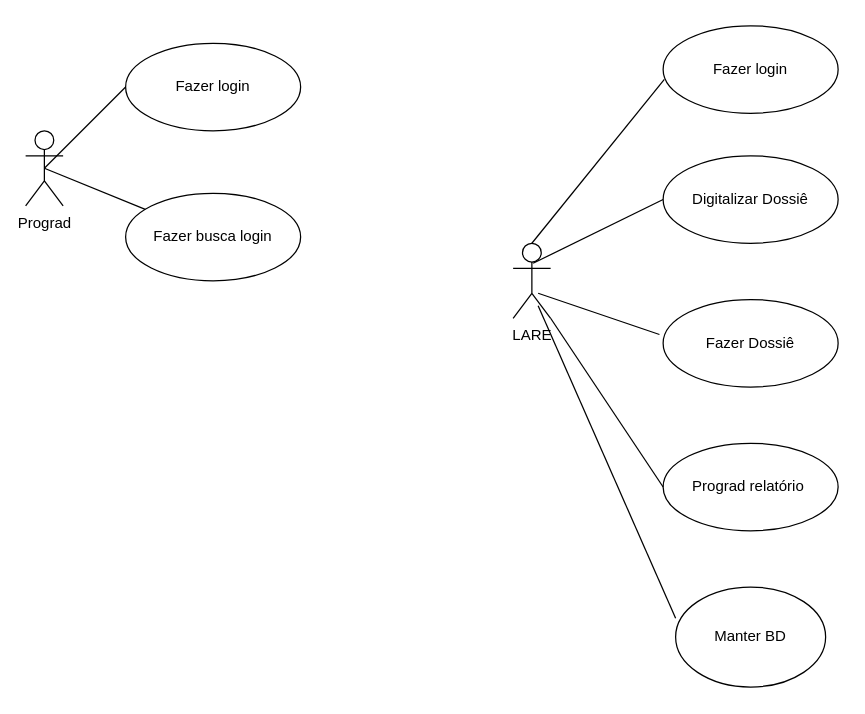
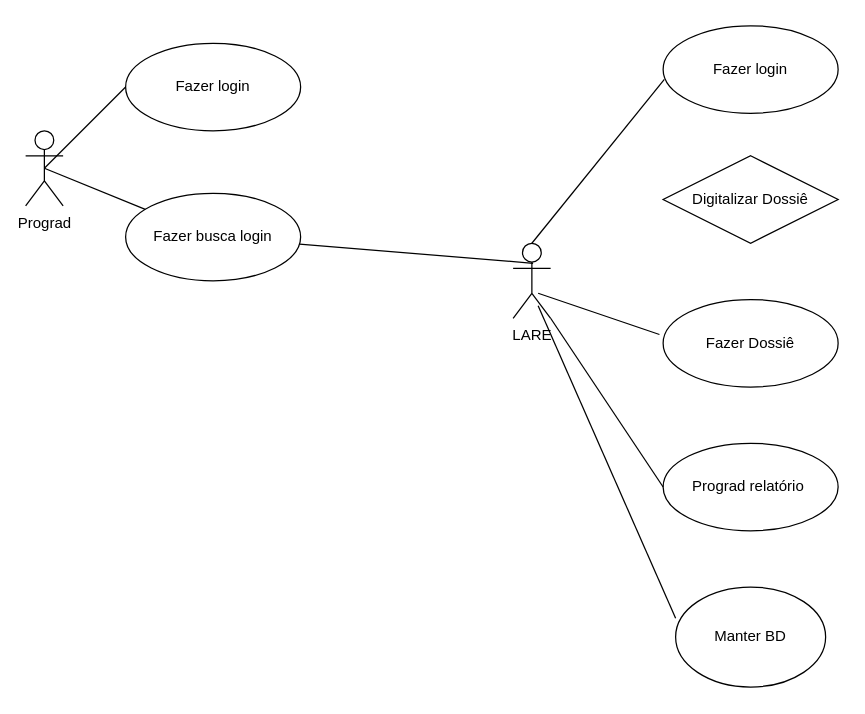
  <mxCell id="0" />
  <mxCell id="1" parent="0" />
  <mxCell id="2" value="Prograd" style="shape=umlActor;verticalLabelPosition=bottom;labelBackgroundColor=#ffffff;verticalAlign=top;html=1;" parent="1" vertex="1"><mxGeometry x="20" y="104" width="30" height="60" as="geometry" /></mxCell>
  <mxCell id="3" value="Fazer login" style="ellipse;whiteSpace=wrap;html=1;" parent="1" vertex="1"><mxGeometry x="100" y="34" width="140" height="70" as="geometry" /></mxCell>
  <mxCell id="4" value="Fazer busca login" style="ellipse;whiteSpace=wrap;html=1;" parent="1" vertex="1"><mxGeometry x="100" y="154" width="140" height="70" as="geometry" /></mxCell>
  <mxCell id="5" value="" style="edgeStyle=none;html=1;endArrow=none;verticalAlign=bottom;exitX=0.5;exitY=0.5;exitDx=0;exitDy=0;exitPerimeter=0;" parent="1" source="2" target="4" edge="1"><mxGeometry width="160" relative="1" as="geometry"><mxPoint x="10" y="484" as="sourcePoint" /><mxPoint x="170" y="484" as="targetPoint" /></mxGeometry></mxCell>
  <mxCell id="6" value="" style="edgeStyle=none;html=1;endArrow=none;verticalAlign=bottom;exitX=0.5;exitY=0.5;exitDx=0;exitDy=0;exitPerimeter=0;entryX=0;entryY=0.5;entryDx=0;entryDy=0;" parent="1" source="2" target="3" edge="1"><mxGeometry width="160" relative="1" as="geometry"><mxPoint x="10" y="484" as="sourcePoint" /><mxPoint x="170" y="484" as="targetPoint" /></mxGeometry></mxCell>
  <mxCell id="7" value="LARE" style="shape=umlActor;html=1;verticalLabelPosition=bottom;verticalAlign=top;align=center;" parent="1" vertex="1"><mxGeometry x="410" y="194" width="30" height="60" as="geometry" /></mxCell>
  <mxCell id="8" value="Fazer login" style="ellipse;whiteSpace=wrap;html=1;" parent="1" vertex="1"><mxGeometry x="530" y="20" width="140" height="70" as="geometry" /></mxCell>
- <mxCell id="9" value="Digitalizar Dossiê" style="ellipse;whiteSpace=wrap;html=1;" parent="1" vertex="1"><mxGeometry x="530" y="124" width="140" height="70" as="geometry" /></mxCell>
+ <mxCell id="9" value="Digitalizar Dossiê" style="rhombus;whiteSpace=wrap;html=1;" parent="1" vertex="1"><mxGeometry x="530" y="124" width="140" height="70" as="geometry" /></mxCell>
  <mxCell id="10" value="Fazer Dossiê" style="ellipse;whiteSpace=wrap;html=1;" parent="1" vertex="1"><mxGeometry x="530" y="239" width="140" height="70" as="geometry" /></mxCell>
  <mxCell id="11" value="Prograd relatório&amp;nbsp;" style="ellipse;whiteSpace=wrap;html=1;" parent="1" vertex="1"><mxGeometry x="530" y="354" width="140" height="70" as="geometry" /></mxCell>
  <mxCell id="12" value="" style="edgeStyle=none;html=1;endArrow=none;verticalAlign=bottom;exitX=1;exitY=1;exitDx=0;exitDy=0;exitPerimeter=0;entryX=0;entryY=0.5;entryDx=0;entryDy=0;" parent="1" source="7" target="11" edge="1"><mxGeometry width="160" relative="1" as="geometry"><mxPoint x="10" y="484" as="sourcePoint" /><mxPoint x="170" y="484" as="targetPoint" /></mxGeometry></mxCell>
  <mxCell id="13" value="" style="edgeStyle=none;html=1;endArrow=none;verticalAlign=bottom;entryX=-0.021;entryY=0.4;entryDx=0;entryDy=0;entryPerimeter=0;" parent="1" target="10" edge="1"><mxGeometry width="160" relative="1" as="geometry"><mxPoint x="430" y="234" as="sourcePoint" /><mxPoint x="170" y="484" as="targetPoint" /></mxGeometry></mxCell>
- <mxCell id="14" value="" style="edgeStyle=none;html=1;endArrow=none;verticalAlign=bottom;exitX=0.533;exitY=0.267;exitDx=0;exitDy=0;exitPerimeter=0;entryX=0;entryY=0.5;entryDx=0;entryDy=0;" parent="1" source="7" target="9" edge="1"><mxGeometry width="160" relative="1" as="geometry"><mxPoint x="10" y="484" as="sourcePoint" /><mxPoint x="170" y="484" as="targetPoint" /></mxGeometry></mxCell>
+ <mxCell id="14" value="" style="edgeStyle=none;html=1;endArrow=none;verticalAlign=bottom;exitX=0.533;exitY=0.267;exitDx=0;exitDy=0;exitPerimeter=0;" parent="1" source="7" target="4" edge="1"><mxGeometry width="160" relative="1" as="geometry"><mxPoint x="10" y="484" as="sourcePoint" /><mxPoint x="170" y="484" as="targetPoint" /></mxGeometry></mxCell>
  <mxCell id="15" value="" style="edgeStyle=none;html=1;endArrow=none;verticalAlign=bottom;exitX=0.5;exitY=0;exitDx=0;exitDy=0;exitPerimeter=0;entryX=0.007;entryY=0.614;entryDx=0;entryDy=0;entryPerimeter=0;" parent="1" source="7" target="8" edge="1"><mxGeometry width="160" relative="1" as="geometry"><mxPoint x="10" y="484" as="sourcePoint" /><mxPoint x="170" y="484" as="targetPoint" /></mxGeometry></mxCell>
  <mxCell id="16" value="Manter BD" style="ellipse;whiteSpace=wrap;html=1;" vertex="1" parent="1"><mxGeometry x="540" y="469" width="120" height="80" as="geometry" /></mxCell>
  <mxCell id="17" value="" style="endArrow=none;html=1;entryX=0.667;entryY=0.833;entryDx=0;entryDy=0;entryPerimeter=0;exitX=0;exitY=0.313;exitDx=0;exitDy=0;exitPerimeter=0;" edge="1" parent="1" source="16" target="7"><mxGeometry width="50" height="50" relative="1" as="geometry"><mxPoint x="10" y="624" as="sourcePoint" /><mxPoint x="60" y="574" as="targetPoint" /></mxGeometry></mxCell>
